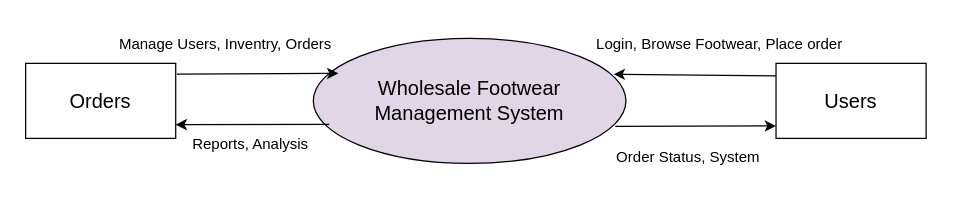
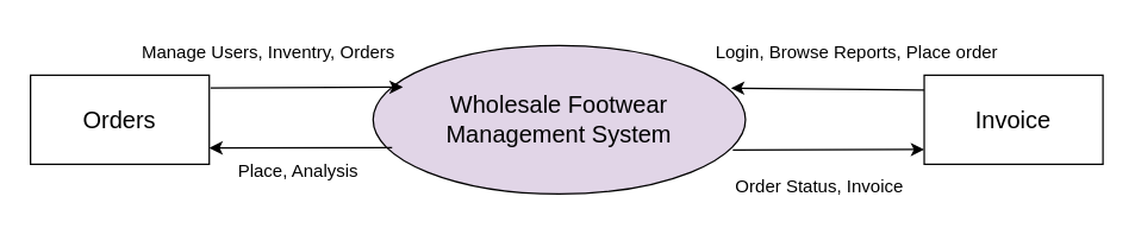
  <mxCell id="0" />
  <mxCell id="1" parent="0" />
  <mxCell id="2" value="Orders" style="rounded=0;whiteSpace=wrap;html=1;fontSize=16;" parent="1" vertex="1"><mxGeometry x="20" y="50" width="120" height="60" as="geometry" /></mxCell>
- <mxCell id="3" value="Users" style="rounded=0;whiteSpace=wrap;html=1;fontSize=16;" parent="1" vertex="1"><mxGeometry x="620" y="50" width="120" height="60" as="geometry" /></mxCell>
+ <mxCell id="3" value="Invoice" style="rounded=0;whiteSpace=wrap;html=1;fontSize=16;" parent="1" vertex="1"><mxGeometry x="620" y="50" width="120" height="60" as="geometry" /></mxCell>
  <mxCell id="4" value="Wholesale Footwear&lt;div&gt;Management System&lt;/div&gt;" style="ellipse;whiteSpace=wrap;html=1;fontSize=16;fillColor=#e1d5e7;" parent="1" vertex="1"><mxGeometry x="250" y="30" width="250" height="100" as="geometry" /></mxCell>
  <mxCell id="5" value="" style="endArrow=classic;html=1;rounded=0;exitX=1.024;exitY=0.145;exitDx=0;exitDy=0;exitPerimeter=0;" parent="1" edge="1"><mxGeometry width="50" height="50" relative="1" as="geometry"><mxPoint x="140.88" y="58.7" as="sourcePoint" /><mxPoint x="270" y="58" as="targetPoint" /></mxGeometry></mxCell>
  <mxCell id="6" value="" style="endArrow=classic;html=1;rounded=0;exitX=0.966;exitY=0.704;exitDx=0;exitDy=0;exitPerimeter=0;" parent="1" source="4" edge="1"><mxGeometry width="50" height="50" relative="1" as="geometry"><mxPoint x="503" y="100" as="sourcePoint" /><mxPoint x="620" y="100" as="targetPoint" /></mxGeometry></mxCell>
  <mxCell id="7" value="" style="endArrow=classic;html=1;rounded=0;exitX=0.051;exitY=0.687;exitDx=0;exitDy=0;exitPerimeter=0;" parent="1" source="4" edge="1"><mxGeometry width="50" height="50" relative="1" as="geometry"><mxPoint x="380" y="340" as="sourcePoint" /><mxPoint x="140" y="99" as="targetPoint" /></mxGeometry></mxCell>
  <mxCell id="8" value="" style="endArrow=classic;html=1;rounded=0;exitX=0.051;exitY=0.687;exitDx=0;exitDy=0;exitPerimeter=0;entryX=0.961;entryY=0.287;entryDx=0;entryDy=0;entryPerimeter=0;" parent="1" target="4" edge="1"><mxGeometry width="50" height="50" relative="1" as="geometry"><mxPoint x="620" y="60" as="sourcePoint" /><mxPoint x="497" y="60" as="targetPoint" /></mxGeometry></mxCell>
  <mxCell id="9" value="Manage Users, Inventry, Orders" style="text;strokeColor=none;align=center;fillColor=none;html=1;verticalAlign=middle;whiteSpace=wrap;rounded=0;" parent="1" vertex="1"><mxGeometry x="90" y="20" width="180" height="30" as="geometry" /></mxCell>
- <mxCell id="10" value="Login, Browse Footwear, Place order" style="text;strokeColor=none;align=center;fillColor=none;html=1;verticalAlign=middle;whiteSpace=wrap;rounded=0;" parent="1" vertex="1"><mxGeometry x="470" y="20" width="210" height="30" as="geometry" /></mxCell>
- <mxCell id="11" value="Reports, Analysis" style="text;strokeColor=none;align=center;fillColor=none;html=1;verticalAlign=middle;whiteSpace=wrap;rounded=0;" parent="1" vertex="1"><mxGeometry x="110" y="100" width="180" height="30" as="geometry" /></mxCell>
- <mxCell id="12" value="Order Status, System" style="text;strokeColor=none;align=center;fillColor=none;html=1;verticalAlign=middle;whiteSpace=wrap;rounded=0;" parent="1" vertex="1"><mxGeometry x="460" y="110" width="180" height="30" as="geometry" /></mxCell>
+ <mxCell id="10" value="Login, Browse Reports, Place order" style="text;strokeColor=none;align=center;fillColor=none;html=1;verticalAlign=middle;whiteSpace=wrap;rounded=0;" parent="1" vertex="1"><mxGeometry x="470" y="20" width="210" height="30" as="geometry" /></mxCell>
+ <mxCell id="11" value="Place, Analysis" style="text;strokeColor=none;align=center;fillColor=none;html=1;verticalAlign=middle;whiteSpace=wrap;rounded=0;" parent="1" vertex="1"><mxGeometry x="110" y="100" width="180" height="30" as="geometry" /></mxCell>
+ <mxCell id="12" value="Order Status, Invoice" style="text;strokeColor=none;align=center;fillColor=none;html=1;verticalAlign=middle;whiteSpace=wrap;rounded=0;" parent="1" vertex="1"><mxGeometry x="460" y="110" width="180" height="30" as="geometry" /></mxCell>
